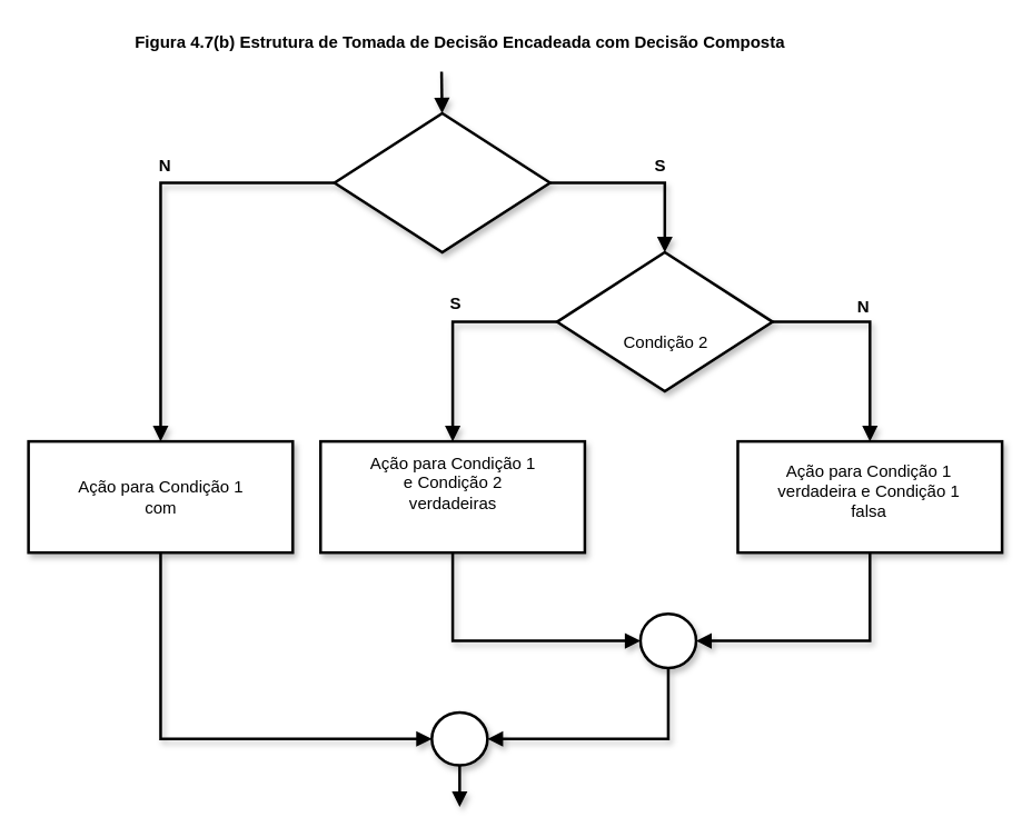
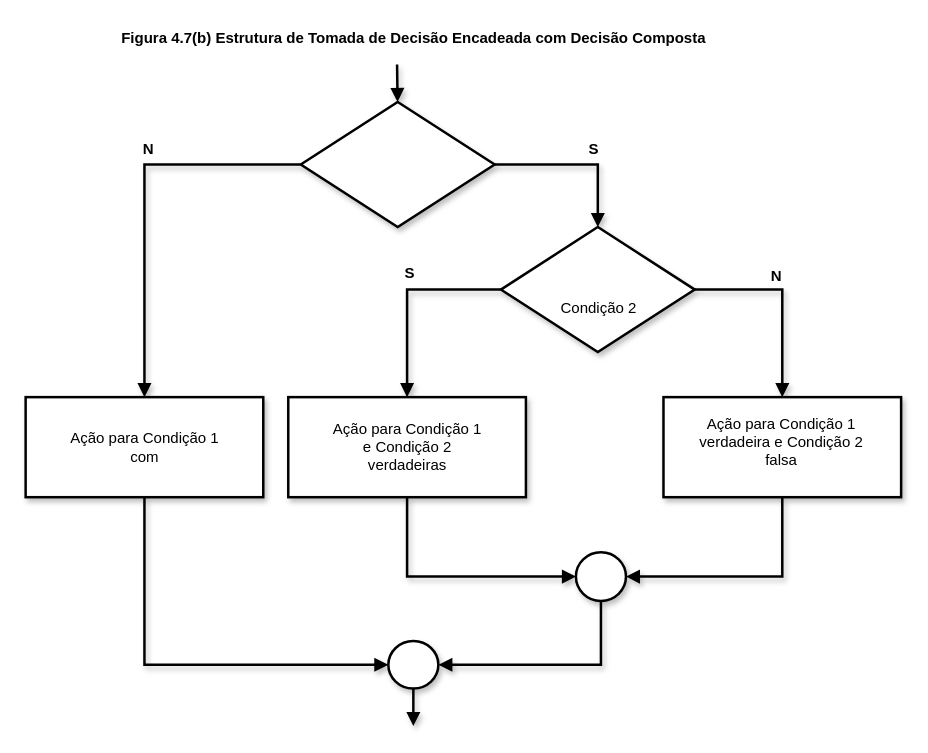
  <mxCell id="0" />
  <mxCell id="1" parent="0" />
  <mxCell id="2" value="&lt;b&gt;Figura 4.7(b) Estrutura de Tomada de Decisão Encadeada com Decisão Composta&lt;/b&gt;" style="text;html=1;align=center;verticalAlign=middle;resizable=0;points=[];autosize=1;strokeColor=none;fillColor=none;shadow=1;glass=0;rounded=0;sketch=0;" vertex="1" parent="1"><mxGeometry x="90" y="20" width="480" height="20" as="geometry" /></mxCell>
  <mxCell id="3" style="edgeStyle=orthogonalEdgeStyle;rounded=0;orthogonalLoop=1;jettySize=auto;html=1;exitX=1;exitY=0.5;exitDx=0;exitDy=0;exitPerimeter=0;strokeWidth=2;endArrow=block;endFill=1;entryX=0.5;entryY=0;entryDx=0;entryDy=0;entryPerimeter=0;shadow=1;" edge="1" parent="1" source="6" target="9"><mxGeometry relative="1" as="geometry"><mxPoint x="465" y="171" as="targetPoint" /></mxGeometry></mxCell>
  <mxCell id="4" value="" style="edgeStyle=orthogonalEdgeStyle;rounded=0;orthogonalLoop=1;jettySize=auto;html=1;endArrow=block;endFill=1;strokeWidth=2;exitX=0;exitY=0.5;exitDx=0;exitDy=0;exitPerimeter=0;shadow=1;" edge="1" parent="1" source="6" target="11"><mxGeometry relative="1" as="geometry" /></mxCell>
  <mxCell id="5" style="edgeStyle=orthogonalEdgeStyle;rounded=0;orthogonalLoop=1;jettySize=auto;html=1;endArrow=block;endFill=1;strokeWidth=2;shadow=1;" edge="1" parent="1"><mxGeometry relative="1" as="geometry"><mxPoint x="317.379" y="81" as="targetPoint" /><mxPoint x="317" y="51" as="sourcePoint" /></mxGeometry></mxCell>
  <mxCell id="6" value="" style="strokeWidth=2;html=1;shape=mxgraph.flowchart.decision;whiteSpace=wrap;shadow=1;" vertex="1" parent="1"><mxGeometry x="240" y="81" width="155" height="100" as="geometry" /></mxCell>
  <mxCell id="7" value="" style="edgeStyle=orthogonalEdgeStyle;rounded=0;orthogonalLoop=1;jettySize=auto;html=1;endArrow=block;endFill=1;strokeWidth=2;entryX=0.5;entryY=0;entryDx=0;entryDy=0;exitX=0;exitY=0.5;exitDx=0;exitDy=0;exitPerimeter=0;shadow=1;" edge="1" parent="1" source="9" target="13"><mxGeometry relative="1" as="geometry"><mxPoint x="350" y="315" as="targetPoint" /><Array as="points"><mxPoint x="325" y="231" /></Array></mxGeometry></mxCell>
  <mxCell id="8" style="edgeStyle=orthogonalEdgeStyle;rounded=0;orthogonalLoop=1;jettySize=auto;html=1;exitX=1;exitY=0.5;exitDx=0;exitDy=0;exitPerimeter=0;endArrow=block;endFill=1;strokeWidth=2;shadow=1;" edge="1" parent="1" source="9" target="15"><mxGeometry relative="1" as="geometry" /></mxCell>
  <mxCell id="9" value="" style="strokeWidth=2;html=1;shape=mxgraph.flowchart.decision;whiteSpace=wrap;shadow=1;" vertex="1" parent="1"><mxGeometry x="400" y="181" width="155" height="100" as="geometry" /></mxCell>
  <mxCell id="10" style="edgeStyle=orthogonalEdgeStyle;rounded=0;orthogonalLoop=1;jettySize=auto;html=1;exitX=0.5;exitY=1;exitDx=0;exitDy=0;entryX=0;entryY=0.5;entryDx=0;entryDy=0;endArrow=block;endFill=1;strokeWidth=2;shadow=1;" edge="1" parent="1" source="11" target="19"><mxGeometry relative="1" as="geometry" /></mxCell>
  <mxCell id="11" value="" style="whiteSpace=wrap;html=1;strokeWidth=2;shadow=1;" vertex="1" parent="1"><mxGeometry x="20" y="317" width="190" height="80" as="geometry" /></mxCell>
  <mxCell id="12" value="" style="edgeStyle=orthogonalEdgeStyle;rounded=0;orthogonalLoop=1;jettySize=auto;html=1;endArrow=block;endFill=1;strokeWidth=2;exitX=0.5;exitY=1;exitDx=0;exitDy=0;entryX=0;entryY=0.5;entryDx=0;entryDy=0;shadow=1;" edge="1" parent="1" source="13" target="17"><mxGeometry relative="1" as="geometry" /></mxCell>
  <mxCell id="13" value="" style="whiteSpace=wrap;html=1;strokeWidth=2;shadow=1;" vertex="1" parent="1"><mxGeometry x="230" y="317" width="190" height="80" as="geometry" /></mxCell>
  <mxCell id="14" style="edgeStyle=orthogonalEdgeStyle;rounded=0;orthogonalLoop=1;jettySize=auto;html=1;exitX=0.5;exitY=1;exitDx=0;exitDy=0;entryX=1;entryY=0.5;entryDx=0;entryDy=0;endArrow=block;endFill=1;strokeWidth=2;shadow=1;" edge="1" parent="1" source="15" target="17"><mxGeometry relative="1" as="geometry" /></mxCell>
  <mxCell id="15" value="" style="whiteSpace=wrap;html=1;strokeWidth=2;shadow=1;" vertex="1" parent="1"><mxGeometry x="530" y="317" width="190" height="80" as="geometry" /></mxCell>
  <mxCell id="16" style="edgeStyle=orthogonalEdgeStyle;rounded=0;orthogonalLoop=1;jettySize=auto;html=1;exitX=0.5;exitY=1;exitDx=0;exitDy=0;entryX=1;entryY=0.5;entryDx=0;entryDy=0;endArrow=block;endFill=1;strokeWidth=2;shadow=1;" edge="1" parent="1" source="17" target="19"><mxGeometry relative="1" as="geometry" /></mxCell>
  <mxCell id="17" value="" style="ellipse;whiteSpace=wrap;html=1;strokeWidth=2;shadow=1;" vertex="1" parent="1"><mxGeometry x="460" y="441" width="40" height="39" as="geometry" /></mxCell>
  <mxCell id="18" style="edgeStyle=orthogonalEdgeStyle;rounded=0;orthogonalLoop=1;jettySize=auto;html=1;exitX=0.5;exitY=1;exitDx=0;exitDy=0;endArrow=block;endFill=1;strokeWidth=2;shadow=1;" edge="1" parent="1" source="19"><mxGeometry relative="1" as="geometry"><mxPoint x="330" y="580" as="targetPoint" /></mxGeometry></mxCell>
  <mxCell id="19" value="" style="ellipse;whiteSpace=wrap;html=1;strokeWidth=2;shadow=1;" vertex="1" parent="1"><mxGeometry x="310" y="512" width="40" height="38" as="geometry" /></mxCell>
  <mxCell id="20" value="&lt;b&gt;S&lt;/b&gt;" style="text;html=1;align=center;verticalAlign=middle;resizable=0;points=[];autosize=1;strokeColor=none;fillColor=none;shadow=1;" vertex="1" parent="1"><mxGeometry x="464" y="109" width="20" height="20" as="geometry" /></mxCell>
  <mxCell id="21" value="&lt;b&gt;N&lt;/b&gt;" style="text;html=1;align=center;verticalAlign=middle;resizable=0;points=[];autosize=1;strokeColor=none;fillColor=none;shadow=1;" vertex="1" parent="1"><mxGeometry x="108" y="109" width="20" height="20" as="geometry" /></mxCell>
  <mxCell id="22" value="&lt;b&gt;N&lt;/b&gt;" style="text;html=1;align=center;verticalAlign=middle;resizable=0;points=[];autosize=1;strokeColor=none;fillColor=none;shadow=1;" vertex="1" parent="1"><mxGeometry x="610" y="211" width="20" height="20" as="geometry" /></mxCell>
  <mxCell id="23" value="Condição 2" style="text;html=1;align=center;verticalAlign=middle;resizable=0;points=[];autosize=1;strokeColor=none;fillColor=none;shadow=1;" vertex="1" parent="1"><mxGeometry x="437.5" y="236" width="80" height="20" as="geometry" /></mxCell>
- <mxCell id="24" value="Ação para Condição 1&lt;br&gt;e Condição 2&lt;br&gt;verdadeiras" style="text;html=1;align=center;verticalAlign=middle;resizable=0;points=[];autosize=1;strokeColor=none;fillColor=none;shadow=1;" vertex="1" parent="1"><mxGeometry x="260" y="322" width="130" height="50" as="geometry" /></mxCell>
+ <mxCell id="24" value="Ação para Condição 1&lt;br&gt;e Condição 2&lt;br&gt;verdadeiras" style="text;html=1;align=center;verticalAlign=middle;resizable=0;points=[];autosize=1;strokeColor=none;fillColor=none;shadow=1;" vertex="1" parent="1"><mxGeometry x="260" y="332" width="130" height="50" as="geometry" /></mxCell>
  <mxCell id="25" value="Ação para Condição 1&lt;br&gt;com" style="text;html=1;align=center;verticalAlign=middle;resizable=0;points=[];autosize=1;strokeColor=none;fillColor=none;shadow=1;" vertex="1" parent="1"><mxGeometry x="50" y="342" width="130" height="30" as="geometry" /></mxCell>
- <mxCell id="26" value="Ação para Condição 1&lt;br&gt;verdadeira e Condição 1&lt;br&gt;falsa" style="text;html=1;align=center;verticalAlign=middle;resizable=0;points=[];autosize=1;strokeColor=none;fillColor=none;shadow=1;" vertex="1" parent="1"><mxGeometry x="549" y="328" width="150" height="50" as="geometry" /></mxCell>
+ <mxCell id="26" value="Ação para Condição 1&lt;br&gt;verdadeira e Condição 2&lt;br&gt;falsa" style="text;html=1;align=center;verticalAlign=middle;resizable=0;points=[];autosize=1;strokeColor=none;fillColor=none;shadow=1;" vertex="1" parent="1"><mxGeometry x="549" y="328" width="150" height="50" as="geometry" /></mxCell>
  <mxCell id="27" value="&lt;b&gt;S&lt;/b&gt;" style="text;html=1;align=center;verticalAlign=middle;resizable=0;points=[];autosize=1;strokeColor=none;fillColor=none;shadow=1;" vertex="1" parent="1"><mxGeometry x="317" y="208" width="20" height="20" as="geometry" /></mxCell>
